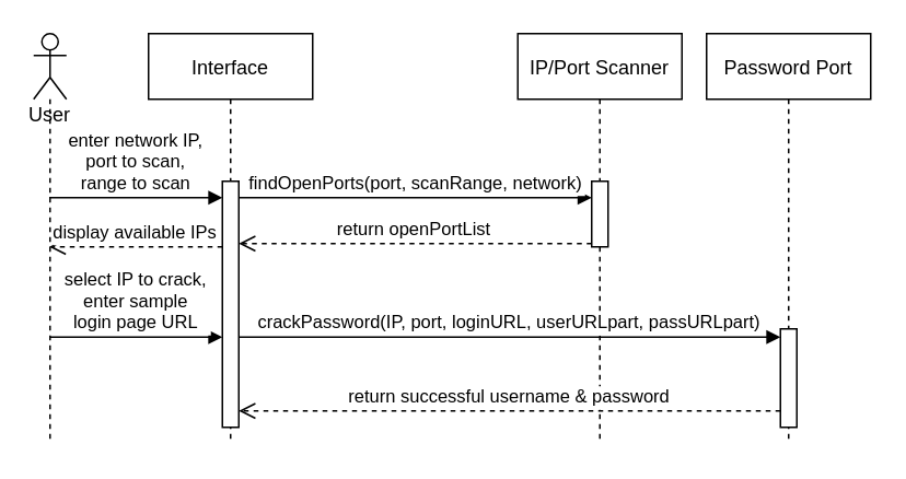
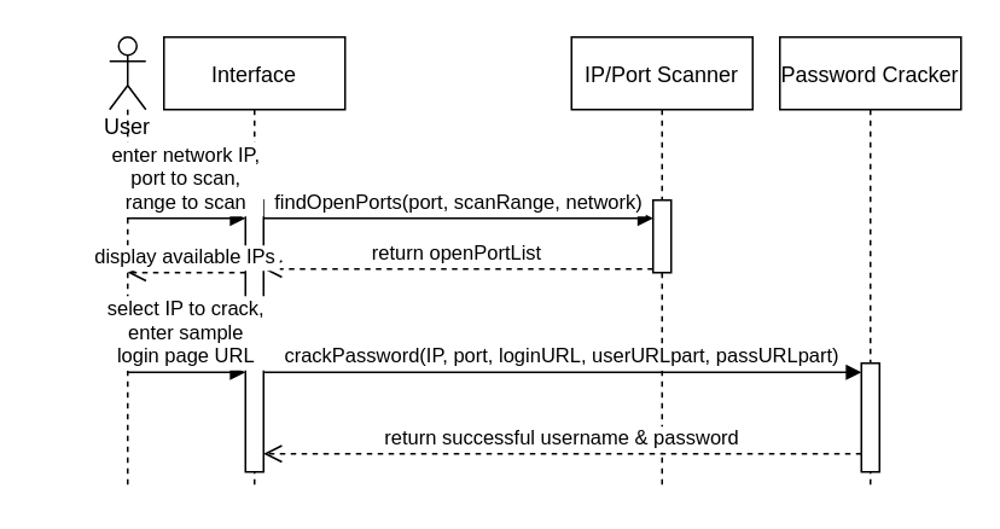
  <mxCell id="0" />
  <mxCell id="1" parent="0" />
  <mxCell id="2" value="Interface" style="shape=umlLifeline;perimeter=lifelinePerimeter;container=1;collapsible=0;recursiveResize=0;rounded=0;shadow=0;strokeWidth=1;" parent="1" vertex="1"><mxGeometry x="90" y="20" width="100" height="250" as="geometry" /></mxCell>
  <mxCell id="3" value="" style="points=[];perimeter=orthogonalPerimeter;rounded=0;shadow=0;strokeWidth=1;" parent="2" vertex="1"><mxGeometry x="45" y="90" width="10" height="150" as="geometry" /></mxCell>
  <mxCell id="4" value="IP/Port Scanner" style="shape=umlLifeline;perimeter=lifelinePerimeter;container=1;collapsible=0;recursiveResize=0;rounded=0;shadow=0;strokeWidth=1;" parent="1" vertex="1"><mxGeometry x="315" y="20" width="100" height="250" as="geometry" /></mxCell>
  <mxCell id="5" value="" style="points=[];perimeter=orthogonalPerimeter;rounded=0;shadow=0;strokeWidth=1;" parent="4" vertex="1"><mxGeometry x="45" y="90" width="10" height="40" as="geometry" /></mxCell>
  <mxCell id="6" value="return openPortList" style="verticalAlign=bottom;endArrow=open;dashed=1;endSize=8;exitX=0;exitY=0.95;shadow=0;strokeWidth=1;" parent="1" source="5" target="3" edge="1"><mxGeometry relative="1" as="geometry"><mxPoint x="570" y="176" as="targetPoint" /></mxGeometry></mxCell>
  <mxCell id="7" value="findOpenPorts(port, scanRange, network)" style="verticalAlign=bottom;endArrow=block;shadow=0;strokeWidth=1;" parent="1" source="3" target="5" edge="1"><mxGeometry relative="1" as="geometry"><mxPoint x="570" y="100" as="sourcePoint" /><Array as="points"><mxPoint x="210" y="120" /></Array></mxGeometry></mxCell>
- <mxCell id="8" value="User" style="shape=umlLifeline;participant=umlActor;perimeter=lifelinePerimeter;whiteSpace=wrap;html=1;container=1;collapsible=0;recursiveResize=0;verticalAlign=top;spacingTop=36;outlineConnect=0;" vertex="1" parent="1"><mxGeometry x="20" y="20" width="20" height="250" as="geometry" /></mxCell>
- <mxCell id="9" value="Password Port" style="shape=umlLifeline;perimeter=lifelinePerimeter;container=1;collapsible=0;recursiveResize=0;rounded=0;shadow=0;strokeWidth=1;" vertex="1" parent="1"><mxGeometry x="430" y="20" width="100" height="250" as="geometry" /></mxCell>
+ <mxCell id="8" value="User" style="shape=umlLifeline;participant=umlActor;perimeter=lifelinePerimeter;whiteSpace=wrap;html=1;container=1;collapsible=0;recursiveResize=0;verticalAlign=top;spacingTop=36;outlineConnect=0;" vertex="1" parent="1"><mxGeometry x="60" y="20" width="20" height="250" as="geometry" /></mxCell>
+ <mxCell id="9" value="Password Cracker" style="shape=umlLifeline;perimeter=lifelinePerimeter;container=1;collapsible=0;recursiveResize=0;rounded=0;shadow=0;strokeWidth=1;" vertex="1" parent="1"><mxGeometry x="430" y="20" width="100" height="250" as="geometry" /></mxCell>
  <mxCell id="10" value="" style="points=[];perimeter=orthogonalPerimeter;rounded=0;shadow=0;strokeWidth=1;" vertex="1" parent="9"><mxGeometry x="45" y="180" width="10" height="60" as="geometry" /></mxCell>
  <mxCell id="11" value="enter network IP,&#10;port to scan,&#10;range to scan" style="verticalAlign=bottom;startArrow=none;endArrow=block;startSize=8;shadow=0;strokeWidth=1;startFill=0;" parent="1" target="3" edge="1" source="8"><mxGeometry relative="1" as="geometry"><mxPoint x="65" y="90" as="sourcePoint" /><Array as="points"><mxPoint x="70" y="120" /></Array></mxGeometry></mxCell>
  <mxCell id="12" value="display available IPs" style="verticalAlign=bottom;endArrow=open;dashed=1;endSize=8;shadow=0;strokeWidth=1;" edge="1" parent="1" source="3" target="8"><mxGeometry relative="1" as="geometry"><mxPoint x="145" y="158" as="targetPoint" /><mxPoint x="365" y="158" as="sourcePoint" /><Array as="points"><mxPoint x="70" y="150" /></Array></mxGeometry></mxCell>
  <mxCell id="13" value="select IP to crack,&#10;enter sample&#10;login page URL" style="verticalAlign=bottom;endArrow=block;shadow=0;strokeWidth=1;" edge="1" parent="1" source="8" target="3"><mxGeometry relative="1" as="geometry"><mxPoint x="155" y="130" as="sourcePoint" /><mxPoint x="370" y="130" as="targetPoint" /><Array as="points"><mxPoint x="80" y="205" /></Array></mxGeometry></mxCell>
  <mxCell id="14" value="crackPassword(IP, port, loginURL, userURLpart, passURLpart)" style="verticalAlign=bottom;endArrow=block;shadow=0;strokeWidth=1;" edge="1" parent="1" source="3" target="10"><mxGeometry relative="1" as="geometry"><mxPoint x="210.1" y="240" as="sourcePoint" /><mxPoint x="315" y="240" as="targetPoint" /><Array as="points"><mxPoint x="260" y="205" /></Array></mxGeometry></mxCell>
  <mxCell id="15" value="return successful username &amp; password" style="verticalAlign=bottom;endArrow=open;dashed=1;endSize=8;shadow=0;strokeWidth=1;" edge="1" parent="1" source="10" target="3"><mxGeometry relative="1" as="geometry"><mxPoint x="230" y="250" as="targetPoint" /><mxPoint x="445" y="250" as="sourcePoint" /><Array as="points"><mxPoint x="310" y="250" /></Array></mxGeometry></mxCell>
